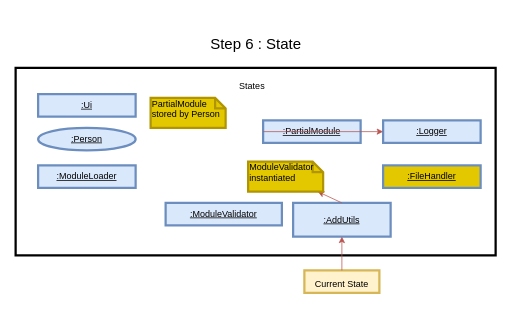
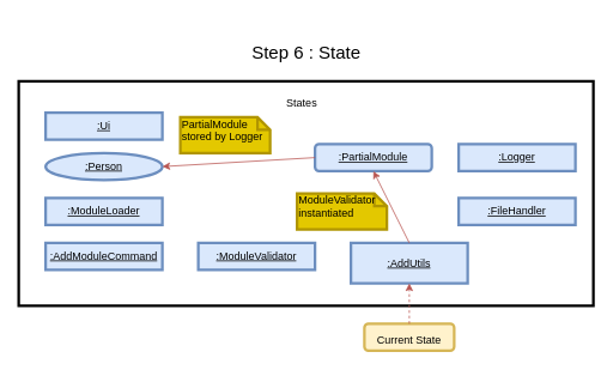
  <mxCell id="0" />
  <mxCell id="1" parent="0" />
  <mxCell id="2" value="" style="rounded=0;whiteSpace=wrap;html=1;strokeWidth=3;" parent="1" vertex="1"><mxGeometry x="20" y="90" width="640" height="250" as="geometry" /></mxCell>
  <mxCell id="3" value="&lt;font style=&quot;font-size: 20px&quot;&gt;Step 6 : State&lt;/font&gt;" style="text;html=1;align=center;verticalAlign=middle;resizable=0;points=[];autosize=1;fontSize=40;" parent="1" vertex="1"><mxGeometry x="270" y="20" width="140" height="60" as="geometry" /></mxCell>
  <mxCell id="4" value="States" style="text;html=1;align=center;verticalAlign=middle;resizable=0;points=[];autosize=1;fontSize=12;" parent="1" vertex="1"><mxGeometry x="310" y="105" width="50" height="20" as="geometry" /></mxCell>
- <mxCell id="5" value="&lt;font style=&quot;font-size: 12px&quot;&gt;Current State&lt;/font&gt;" style="whiteSpace=wrap;html=1;strokeWidth=3;fontSize=20;fillColor=#fff2cc;strokeColor=#d6b656;rounded=0;" parent="1" vertex="1"><mxGeometry x="405" y="360" width="100" height="30" as="geometry" /></mxCell>
- <mxCell id="7" value="&lt;u&gt;:ModuleValidator&lt;/u&gt;" style="rounded=0;whiteSpace=wrap;html=1;strokeWidth=3;fontSize=12;fillColor=#dae8fc;strokeColor=#6c8ebf;" parent="1" vertex="1"><mxGeometry x="220" y="270" width="155" height="30" as="geometry" /></mxCell>
+ <mxCell id="5" value="&lt;font style=&quot;font-size: 12px&quot;&gt;Current State&lt;/font&gt;" style="rounded=1;whiteSpace=wrap;html=1;strokeWidth=3;fontSize=20;fillColor=#fff2cc;strokeColor=#d6b656;" parent="1" vertex="1"><mxGeometry x="405" y="360" width="100" height="30" as="geometry" /></mxCell>
+ <mxCell id="6" value="&lt;u&gt;:AddModuleCommand&lt;/u&gt;" style="rounded=0;whiteSpace=wrap;html=1;strokeWidth=3;fontSize=12;fillColor=#dae8fc;strokeColor=#6c8ebf;" parent="1" vertex="1"><mxGeometry x="50" y="270" width="130" height="30" as="geometry" /></mxCell>
+ <mxCell id="7" value="&lt;u&gt;:ModuleValidator&lt;/u&gt;" style="rounded=0;whiteSpace=wrap;html=1;strokeWidth=3;fontSize=12;fillColor=#dae8fc;strokeColor=#6c8ebf;" parent="1" vertex="1"><mxGeometry x="220" y="270" width="130" height="30" as="geometry" /></mxCell>
  <mxCell id="8" value="&lt;u&gt;:AddUtils&lt;/u&gt;" style="rounded=0;whiteSpace=wrap;html=1;strokeWidth=3;fontSize=12;fillColor=#dae8fc;strokeColor=#6c8ebf;" parent="1" vertex="1"><mxGeometry x="390" y="270" width="130" height="45" as="geometry" /></mxCell>
- <mxCell id="9" value="" style="endArrow=classic;html=1;fontSize=12;exitX=0.5;exitY=0;exitDx=0;exitDy=0;entryX=0.5;entryY=1;entryDx=0;entryDy=0;fillColor=#f8cecc;strokeColor=#b85450;" parent="1" source="5" target="8" edge="1"><mxGeometry width="50" height="50" relative="1" as="geometry"><mxPoint x="480" y="380" as="sourcePoint" /><mxPoint x="530" y="330" as="targetPoint" /></mxGeometry></mxCell>
+ <mxCell id="9" value="" style="endArrow=classic;html=1;fontSize=12;exitX=0.5;exitY=0;exitDx=0;exitDy=0;entryX=0.5;entryY=1;entryDx=0;entryDy=0;fillColor=#f8cecc;strokeColor=#b85450;dashed=1;" parent="1" source="5" target="8" edge="1"><mxGeometry width="50" height="50" relative="1" as="geometry"><mxPoint x="480" y="380" as="sourcePoint" /><mxPoint x="530" y="330" as="targetPoint" /></mxGeometry></mxCell>
  <mxCell id="10" value="&lt;u&gt;:Ui&lt;/u&gt;" style="rounded=0;whiteSpace=wrap;html=1;strokeWidth=3;fontSize=12;fillColor=#dae8fc;strokeColor=#6c8ebf;" parent="1" vertex="1"><mxGeometry x="50" y="125" width="130" height="30" as="geometry" /></mxCell>
  <mxCell id="11" value="&lt;u&gt;:Person&lt;/u&gt;" style="ellipse;whiteSpace=wrap;html=1;strokeWidth=3;fontSize=12;fillColor=#dae8fc;strokeColor=#6c8ebf;" parent="1" vertex="1"><mxGeometry x="50" y="170" width="130" height="30" as="geometry" /></mxCell>
  <mxCell id="12" value="&lt;u&gt;:ModuleLoader&lt;/u&gt;" style="rounded=0;whiteSpace=wrap;html=1;strokeWidth=3;fontSize=12;fillColor=#dae8fc;strokeColor=#6c8ebf;" parent="1" vertex="1"><mxGeometry x="50" y="220" width="130" height="30" as="geometry" /></mxCell>
- <mxCell id="13" value="&lt;u&gt;:FileHandler&lt;/u&gt;" style="rounded=0;whiteSpace=wrap;html=1;strokeWidth=3;fontSize=12;fillColor=#e3c800;strokeColor=#6c8ebf;" parent="1" vertex="1"><mxGeometry x="510" y="220" width="130" height="30" as="geometry" /></mxCell>
+ <mxCell id="13" value="&lt;u&gt;:FileHandler&lt;/u&gt;" style="rounded=0;whiteSpace=wrap;html=1;strokeWidth=3;fontSize=12;fillColor=#dae8fc;strokeColor=#6c8ebf;" parent="1" vertex="1"><mxGeometry x="510" y="220" width="130" height="30" as="geometry" /></mxCell>
  <mxCell id="14" value="&lt;u&gt;:Logger&lt;/u&gt;" style="rounded=0;whiteSpace=wrap;html=1;strokeWidth=3;fontSize=12;fillColor=#dae8fc;strokeColor=#6c8ebf;" parent="1" vertex="1"><mxGeometry x="510" y="160" width="130" height="30" as="geometry" /></mxCell>
- <mxCell id="15" value="&lt;u&gt;:PartialModule&lt;/u&gt;" style="rounded=0;whiteSpace=wrap;html=1;strokeWidth=3;fontSize=12;fillColor=#dae8fc;strokeColor=#6c8ebf;" parent="1" vertex="1"><mxGeometry x="350" y="160" width="130" height="30" as="geometry" /></mxCell>
- <mxCell id="16" value="" style="endArrow=classic;html=1;fontSize=12;exitX=0.5;exitY=0;exitDx=0;exitDy=0;fillColor=#f8cecc;strokeColor=#b85450;" parent="1" source="8" target="17" edge="1"><mxGeometry width="50" height="50" relative="1" as="geometry"><mxPoint x="418.66" y="280" as="sourcePoint" /><mxPoint x="418.66" y="220" as="targetPoint" /></mxGeometry></mxCell>
+ <mxCell id="15" value="&lt;u&gt;:PartialModule&lt;/u&gt;" style="whiteSpace=wrap;html=1;strokeWidth=3;fontSize=12;fillColor=#dae8fc;strokeColor=#6c8ebf;rounded=1;" parent="1" vertex="1"><mxGeometry x="350" y="160" width="130" height="30" as="geometry" /></mxCell>
+ <mxCell id="16" value="" style="endArrow=classic;html=1;fontSize=12;exitX=0.5;exitY=0;exitDx=0;exitDy=0;entryX=0.5;entryY=1;entryDx=0;entryDy=0;fillColor=#f8cecc;strokeColor=#b85450;" parent="1" source="8" target="15" edge="1"><mxGeometry width="50" height="50" relative="1" as="geometry"><mxPoint x="418.66" y="280" as="sourcePoint" /><mxPoint x="418.66" y="220" as="targetPoint" /></mxGeometry></mxCell>
  <mxCell id="17" value="&lt;font color=&quot;#000000&quot;&gt;ModuleValidator instantiated&lt;/font&gt;" style="shape=note;whiteSpace=wrap;html=1;size=14;verticalAlign=top;align=left;spacingTop=-6;strokeWidth=3;fontSize=12;fillColor=#e3c800;strokeColor=#B09500;fontColor=#ffffff;" parent="1" vertex="1"><mxGeometry x="330" y="215" width="100" height="40" as="geometry" /></mxCell>
- <mxCell id="18" value="" style="endArrow=classic;html=1;fontSize=12;exitX=0;exitY=0.5;exitDx=0;exitDy=0;fillColor=#f8cecc;strokeColor=#b85450;" parent="1" source="15" target="14" edge="1"><mxGeometry width="50" height="50" relative="1" as="geometry"><mxPoint x="300" y="225" as="sourcePoint" /><mxPoint x="260" y="145" as="targetPoint" /></mxGeometry></mxCell>
- <mxCell id="19" value="&lt;font color=&quot;#000000&quot;&gt;PartialModule stored by Person&lt;/font&gt;" style="shape=note;whiteSpace=wrap;html=1;size=14;verticalAlign=top;align=left;spacingTop=-6;strokeWidth=3;fontSize=12;fillColor=#e3c800;strokeColor=#B09500;fontColor=#ffffff;" parent="1" vertex="1"><mxGeometry x="200" y="130" width="100" height="40" as="geometry" /></mxCell>
+ <mxCell id="18" value="" style="endArrow=classic;html=1;fontSize=12;exitX=0;exitY=0.5;exitDx=0;exitDy=0;entryX=1;entryY=0.5;entryDx=0;entryDy=0;fillColor=#f8cecc;strokeColor=#b85450;" parent="1" source="15" target="11" edge="1"><mxGeometry width="50" height="50" relative="1" as="geometry"><mxPoint x="300" y="225" as="sourcePoint" /><mxPoint x="260" y="145" as="targetPoint" /></mxGeometry></mxCell>
+ <mxCell id="19" value="&lt;font color=&quot;#000000&quot;&gt;PartialModule stored by Logger&lt;/font&gt;" style="shape=note;whiteSpace=wrap;html=1;size=14;verticalAlign=top;align=left;spacingTop=-6;strokeWidth=3;fontSize=12;fillColor=#e3c800;strokeColor=#B09500;fontColor=#ffffff;" parent="1" vertex="1"><mxGeometry x="200" y="130" width="100" height="40" as="geometry" /></mxCell>
